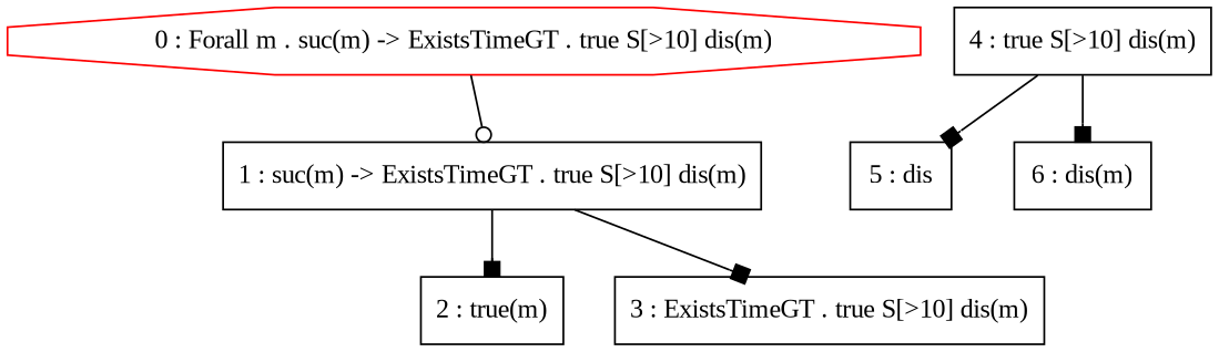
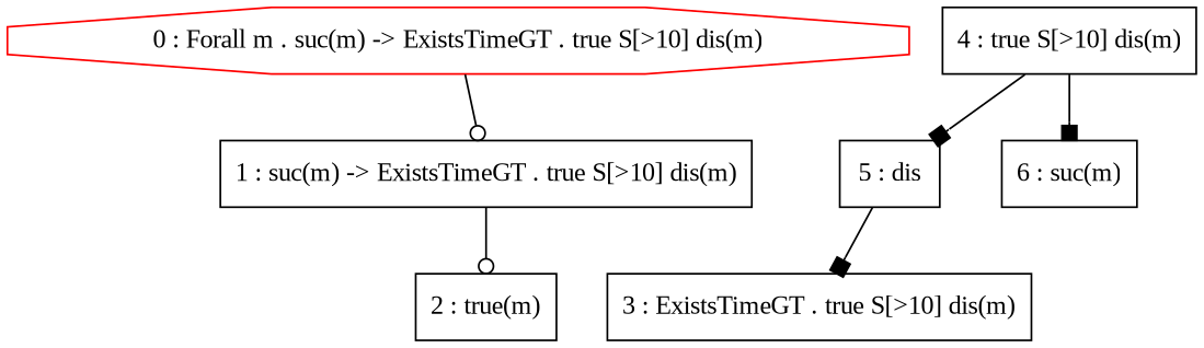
  digraph {
    fontname="Liberation Serif"
    node [fontname="Liberation Serif" shape=box]
    edge [arrowhead=box fontname="Liberation Serif"]
    n1 [color=red label="0 : Forall m . suc(m) -> ExistsTimeGT . true S[>10] dis(m)" shape=octagon]
    n2 [label="1 : suc(m) -> ExistsTimeGT . true S[>10] dis(m)"]
    n3 [label="2 : true(m)"]
    n4 [label="3 : ExistsTimeGT . true S[>10] dis(m)"]
    n5 [label="4 : true S[>10] dis(m)"]
    n6 [label="5 : dis"]
-   n7 [label="6 : dis(m)"]
+   n7 [label="6 : suc(m)"]
    n1 -> n2 [arrowhead=odot]
-   n2 -> n3
-   n2 -> n4
+   n2 -> n3 [arrowhead=odot]
+   n6 -> n4
    n5 -> n6
    n5 -> n7
  }
